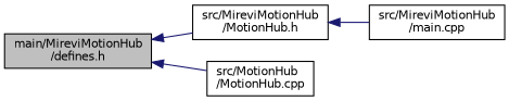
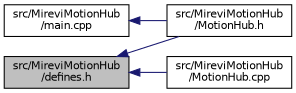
  digraph {
    rankdir=LR
    node [color=black fillcolor=white fontname=Helvetica fontsize=10 shape=record style=filled]
    edge [color=midnightblue dir=back fontname=Helvetica fontsize=10 labelfontname=Helvetica labelfontsize=10 style=solid]
-   n1 [fillcolor=grey75 fontcolor=black height=0.2 label="main/MireviMotionHub\l/defines.h" width=0.4]
+   n1 [fillcolor=grey75 fontcolor=black height=0.2 label="src/MireviMotionHub\l/defines.h" width=0.4]
    n2 [height=0.2 label="src/MireviMotionHub\l/MotionHub.h" width=0.4]
-   n3 [height=0.2 label="src/MotionHub\l/MotionHub.cpp" width=0.4]
+   n3 [height=0.2 label="src/MireviMotionHub\l/MotionHub.cpp" width=0.4]
    n4 [height=0.2 label="src/MireviMotionHub\l/main.cpp" width=0.4]
    n1 -> n2
    n1 -> n3
-   n2 -> n4
+   n4 -> n2
  }
